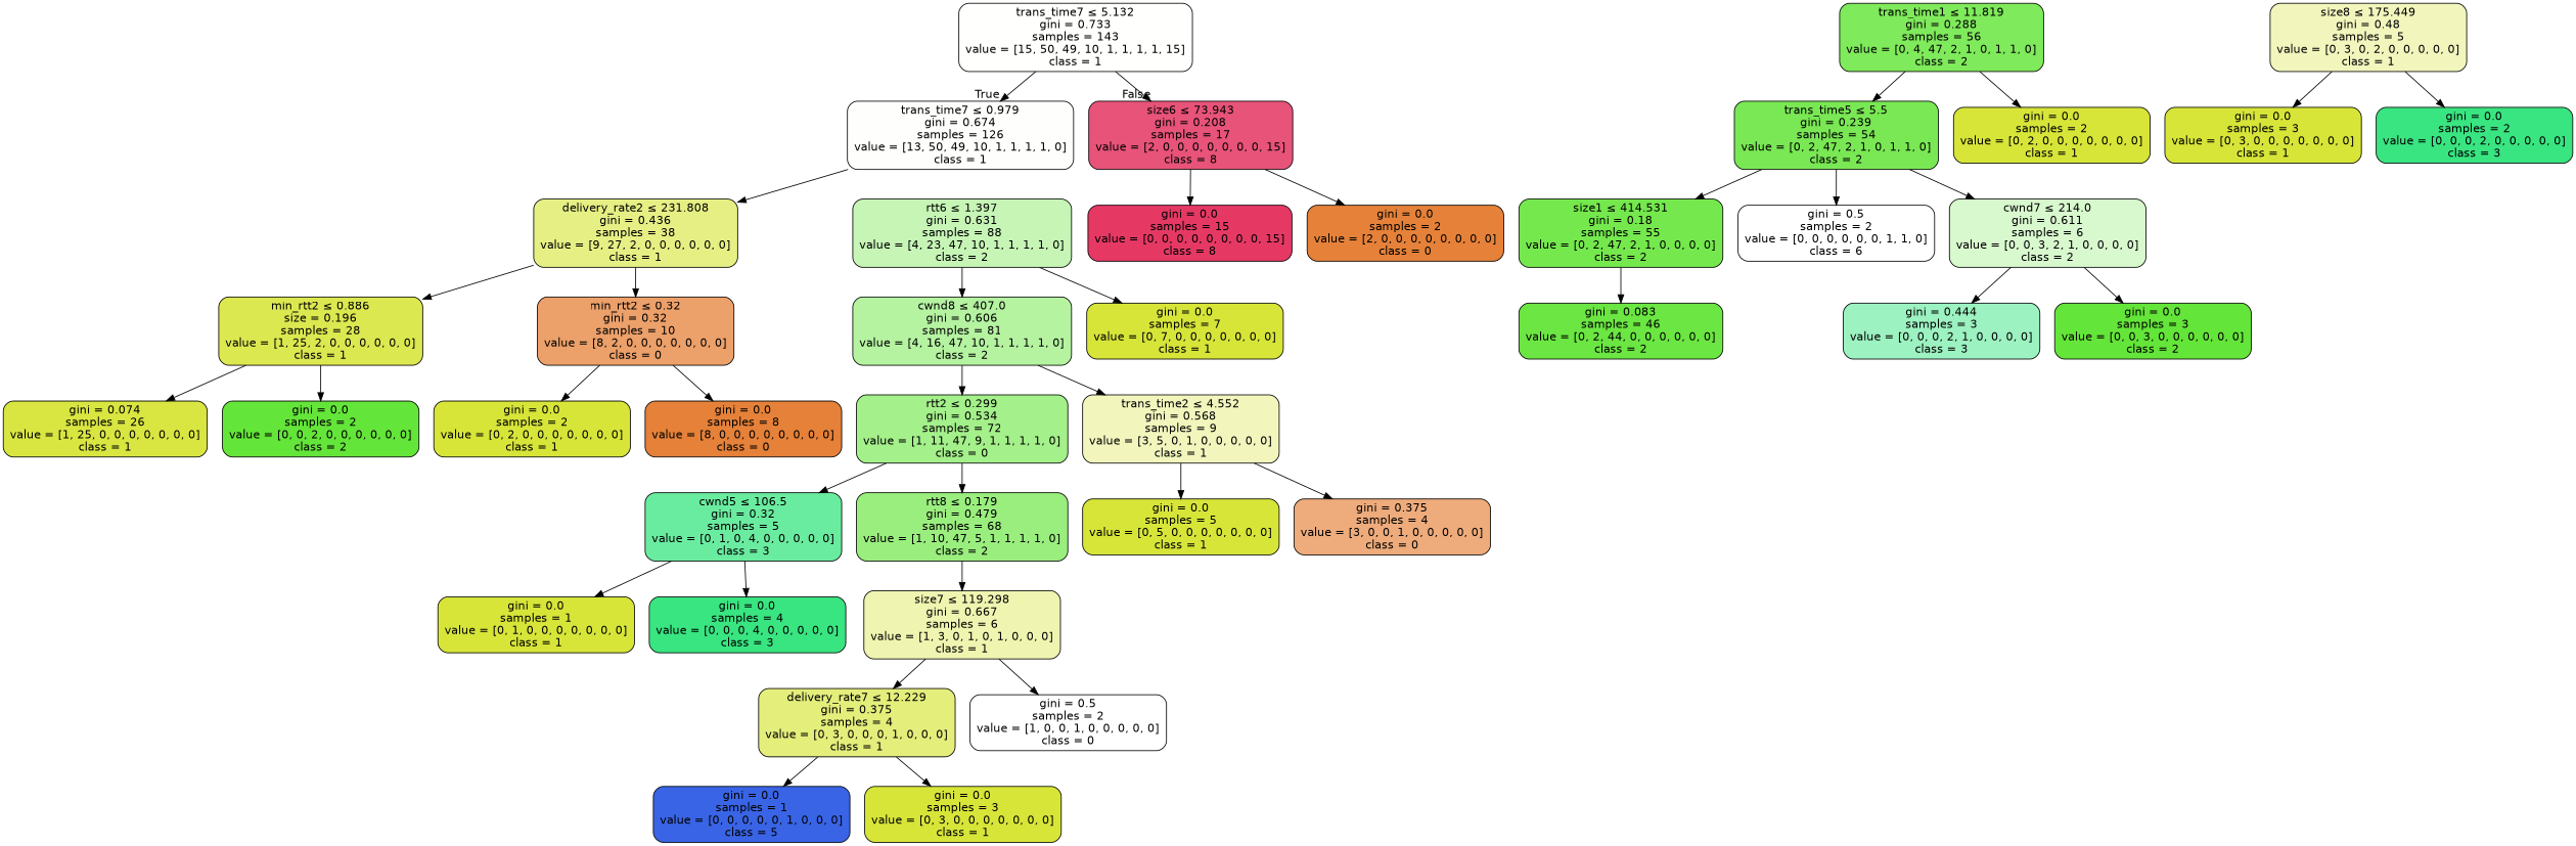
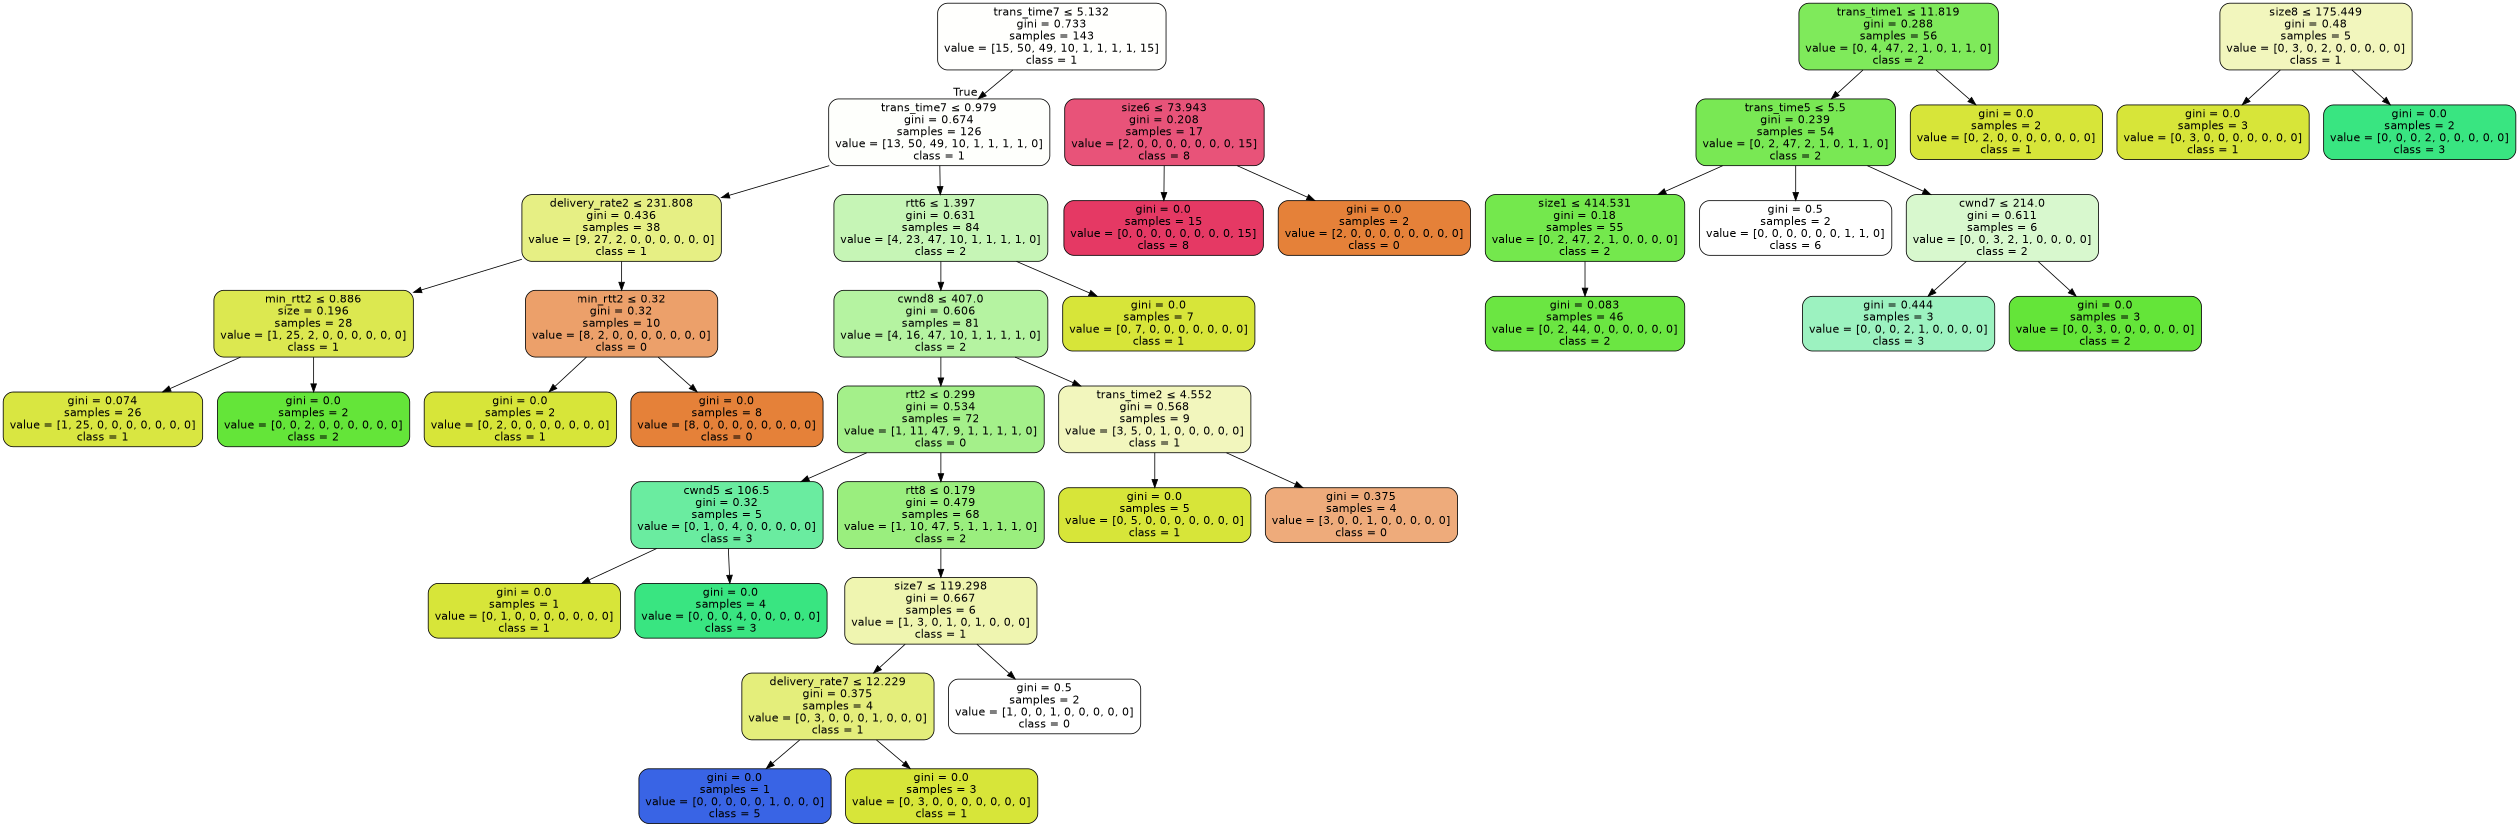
  digraph {
    node [color=black fillcolor="#d7e539" fontname=helvetica shape=box style="filled, rounded"]
    edge [fontname=helvetica]
    n1 [fillcolor="#fffffd" label=<trans_time7 &le; 5.132<br/>gini = 0.733<br/>samples = 143<br/>value = [15, 50, 49, 10, 1, 1, 1, 1, 15]<br/>class = 1>]
    n2 [fillcolor="#fefffc" label=<trans_time7 &le; 0.979<br/>gini = 0.674<br/>samples = 126<br/>value = [13, 50, 49, 10, 1, 1, 1, 1, 0]<br/>class = 1>]
    n3 [fillcolor="#e85379" label=<size6 &le; 73.943<br/>gini = 0.208<br/>samples = 17<br/>value = [2, 0, 0, 0, 0, 0, 0, 0, 15]<br/>class = 8>]
    n4 [fillcolor="#e6ef84" label=<delivery_rate2 &le; 231.808<br/>gini = 0.436<br/>samples = 38<br/>value = [9, 27, 2, 0, 0, 0, 0, 0, 0]<br/>class = 1>]
-   n5 [fillcolor="#c6f5b6" label=<rtt6 &le; 1.397<br/>gini = 0.631<br/>samples = 88<br/>value = [4, 23, 47, 10, 1, 1, 1, 1, 0]<br/>class = 2>]
+   n5 [fillcolor="#c6f5b6" label=<rtt6 &le; 1.397<br/>gini = 0.631<br/>samples = 84<br/>value = [4, 23, 47, 10, 1, 1, 1, 1, 0]<br/>class = 2>]
    n6 [fillcolor="#e53964" label=<gini = 0.0<br/>samples = 15<br/>value = [0, 0, 0, 0, 0, 0, 0, 0, 15]<br/>class = 8>]
    n7 [fillcolor="#e58139" label=<gini = 0.0<br/>samples = 2<br/>value = [2, 0, 0, 0, 0, 0, 0, 0, 0]<br/>class = 0>]
    n8 [fillcolor="#dce850" label=<min_rtt2 &le; 0.886<br/>size = 0.196<br/>samples = 28<br/>value = [1, 25, 2, 0, 0, 0, 0, 0, 0]<br/>class = 1>]
    n9 [fillcolor="#eca06a" label=<min_rtt2 &le; 0.32<br/>gini = 0.32<br/>samples = 10<br/>value = [8, 2, 0, 0, 0, 0, 0, 0, 0]<br/>class = 0>]
    n10 [fillcolor="#b5f3a1" label=<cwnd8 &le; 407.0<br/>gini = 0.606<br/>samples = 81<br/>value = [4, 16, 47, 10, 1, 1, 1, 1, 0]<br/>class = 2>]
    n11 [label=<gini = 0.0<br/>samples = 7<br/>value = [0, 7, 0, 0, 0, 0, 0, 0, 0]<br/>class = 1>]
    n12 [fillcolor="#d9e641" label=<gini = 0.074<br/>samples = 26<br/>value = [1, 25, 0, 0, 0, 0, 0, 0, 0]<br/>class = 1>]
    n13 [fillcolor="#64e539" label=<gini = 0.0<br/>samples = 2<br/>value = [0, 0, 2, 0, 0, 0, 0, 0, 0]<br/>class = 2>]
    n14 [label=<gini = 0.0<br/>samples = 2<br/>value = [0, 2, 0, 0, 0, 0, 0, 0, 0]<br/>class = 1>]
    n15 [fillcolor="#e58139" label=<gini = 0.0<br/>samples = 8<br/>value = [8, 0, 0, 0, 0, 0, 0, 0, 0]<br/>class = 0>]
    n16 [fillcolor="#a4f08a" label=<rtt2 &le; 0.299<br/>gini = 0.534<br/>samples = 72<br/>value = [1, 11, 47, 9, 1, 1, 1, 1, 0]<br/>class = 0>]
    n17 [fillcolor="#f2f6bd" label=<trans_time2 &le; 4.552<br/>gini = 0.568<br/>samples = 9<br/>value = [3, 5, 0, 1, 0, 0, 0, 0, 0]<br/>class = 1>]
    n18 [fillcolor="#6aeca0" label=<cwnd5 &le; 106.5<br/>gini = 0.32<br/>samples = 5<br/>value = [0, 1, 0, 4, 0, 0, 0, 0, 0]<br/>class = 3>]
    n19 [fillcolor="#9aee7e" label=<rtt8 &le; 0.179<br/>gini = 0.479<br/>samples = 68<br/>value = [1, 10, 47, 5, 1, 1, 1, 1, 0]<br/>class = 2>]
    n20 [label=<gini = 0.0<br/>samples = 5<br/>value = [0, 5, 0, 0, 0, 0, 0, 0, 0]<br/>class = 1>]
    n21 [fillcolor="#eeab7b" label=<gini = 0.375<br/>samples = 4<br/>value = [3, 0, 0, 1, 0, 0, 0, 0, 0]<br/>class = 0>]
    n22 [label=<gini = 0.0<br/>samples = 1<br/>value = [0, 1, 0, 0, 0, 0, 0, 0, 0]<br/>class = 1>]
    n23 [fillcolor="#39e581" label=<gini = 0.0<br/>samples = 4<br/>value = [0, 0, 0, 4, 0, 0, 0, 0, 0]<br/>class = 3>]
    n24 [fillcolor="#eff5b0" label=<size7 &le; 119.298<br/>gini = 0.667<br/>samples = 6<br/>value = [1, 3, 0, 1, 0, 1, 0, 0, 0]<br/>class = 1>]
    n25 [fillcolor="#e4ee7b" label=<delivery_rate7 &le; 12.229<br/>gini = 0.375<br/>samples = 4<br/>value = [0, 3, 0, 0, 0, 1, 0, 0, 0]<br/>class = 1>]
    n26 [fillcolor="#ffffff" label=<gini = 0.5<br/>samples = 2<br/>value = [1, 0, 0, 1, 0, 0, 0, 0, 0]<br/>class = 0>]
    n27 [fillcolor="#3964e5" label=<gini = 0.0<br/>samples = 1<br/>value = [0, 0, 0, 0, 0, 1, 0, 0, 0]<br/>class = 5>]
    n28 [label=<gini = 0.0<br/>samples = 3<br/>value = [0, 3, 0, 0, 0, 0, 0, 0, 0]<br/>class = 1>]
    n29 [fillcolor="#7fea5b" label=<trans_time1 &le; 11.819<br/>gini = 0.288<br/>samples = 56<br/>value = [0, 4, 47, 2, 1, 0, 1, 1, 0]<br/>class = 2>]
    n30 [fillcolor="#79e854" label=<trans_time5 &le; 5.5<br/>gini = 0.239<br/>samples = 54<br/>value = [0, 2, 47, 2, 1, 0, 1, 1, 0]<br/>class = 2>]
    n31 [label=<gini = 0.0<br/>samples = 2<br/>value = [0, 2, 0, 0, 0, 0, 0, 0, 0]<br/>class = 1>]
    n32 [fillcolor="#f2f6bd" label=<size8 &le; 175.449<br/>gini = 0.48<br/>samples = 5<br/>value = [0, 3, 0, 2, 0, 0, 0, 0, 0]<br/>class = 1>]
    n33 [label=<gini = 0.0<br/>samples = 3<br/>value = [0, 3, 0, 0, 0, 0, 0, 0, 0]<br/>class = 1>]
    n34 [fillcolor="#39e581" label=<gini = 0.0<br/>samples = 2<br/>value = [0, 0, 0, 2, 0, 0, 0, 0, 0]<br/>class = 3>]
    n35 [fillcolor="#74e84d" label=<size1 &le; 414.531<br/>gini = 0.18<br/>samples = 55<br/>value = [0, 2, 47, 2, 1, 0, 0, 0, 0]<br/>class = 2>]
    n36 [fillcolor="#ffffff" label=<gini = 0.5<br/>samples = 2<br/>value = [0, 0, 0, 0, 0, 0, 1, 1, 0]<br/>class = 6>]
    n37 [fillcolor="#d8f8ce" label=<cwnd7 &le; 214.0<br/>gini = 0.611<br/>samples = 6<br/>value = [0, 0, 3, 2, 1, 0, 0, 0, 0]<br/>class = 2>]
    n38 [fillcolor="#6be642" label=<gini = 0.083<br/>samples = 46<br/>value = [0, 2, 44, 0, 0, 0, 0, 0, 0]<br/>class = 2>]
    n39 [fillcolor="#9cf2c0" label=<gini = 0.444<br/>samples = 3<br/>value = [0, 0, 0, 2, 1, 0, 0, 0, 0]<br/>class = 3>]
    n40 [fillcolor="#64e539" label=<gini = 0.0<br/>samples = 3<br/>value = [0, 0, 3, 0, 0, 0, 0, 0, 0]<br/>class = 2>]
    n1 -> n2 [headlabel=True labelangle=45 labeldistance=2.5]
-   n1 -> n3 [headlabel=False labelangle=-45 labeldistance=2.5]
    n2 -> n4
+   n2 -> n5
    n3 -> n6
    n3 -> n7
    n4 -> n8
    n4 -> n9
    n5 -> n10
    n5 -> n11
    n8 -> n12
    n8 -> n13
    n9 -> n14
    n9 -> n15
    n10 -> n16
    n10 -> n17
    n16 -> n18
    n16 -> n19
    n17 -> n20
    n17 -> n21
    n18 -> n22
    n18 -> n23
    n19 -> n24
    n24 -> n25
    n24 -> n26
    n25 -> n27
    n25 -> n28
    n29 -> n30
    n29 -> n31
    n30 -> n35
    n30 -> n36
    n30 -> n37
    n32 -> n33
    n32 -> n34
    n35 -> n38
    n37 -> n39
    n37 -> n40
  }
